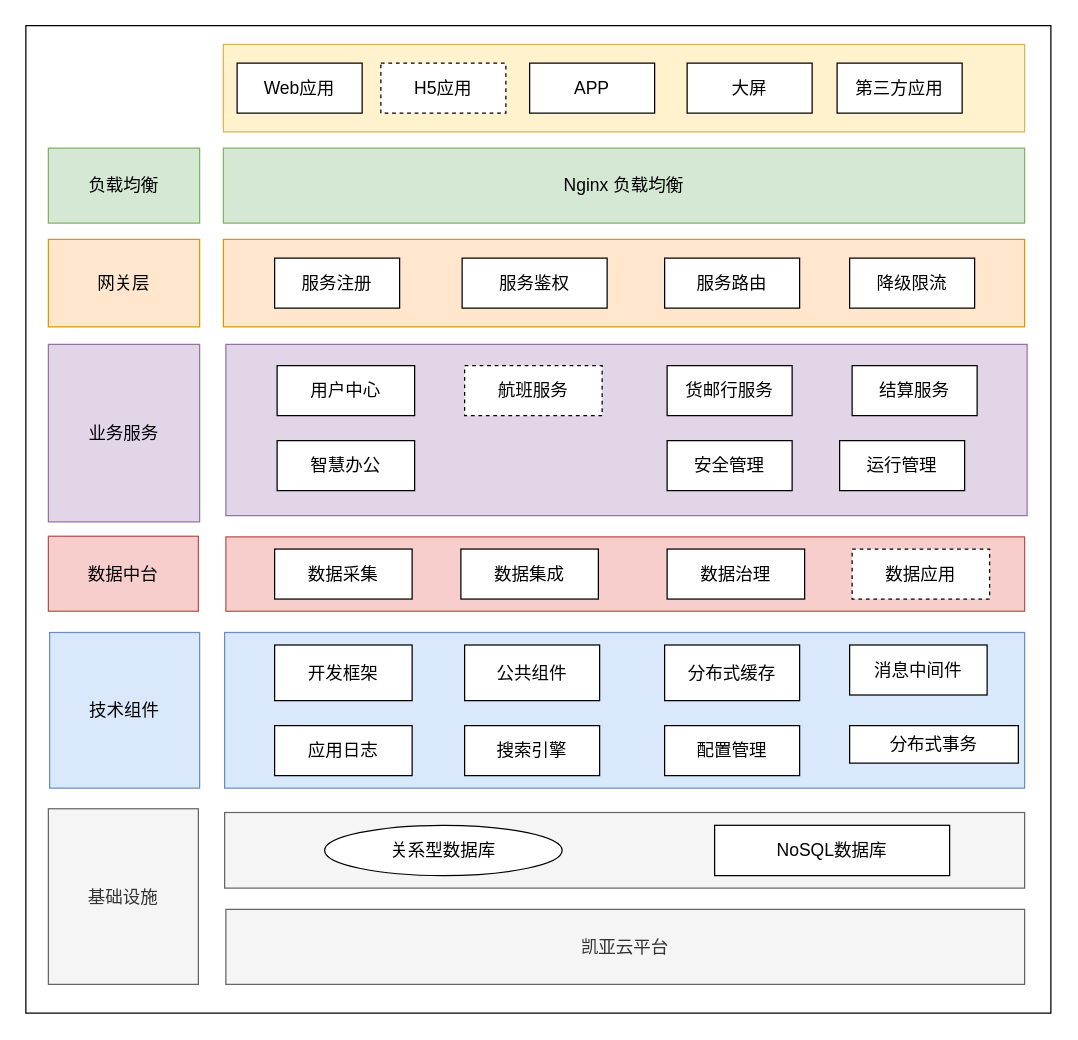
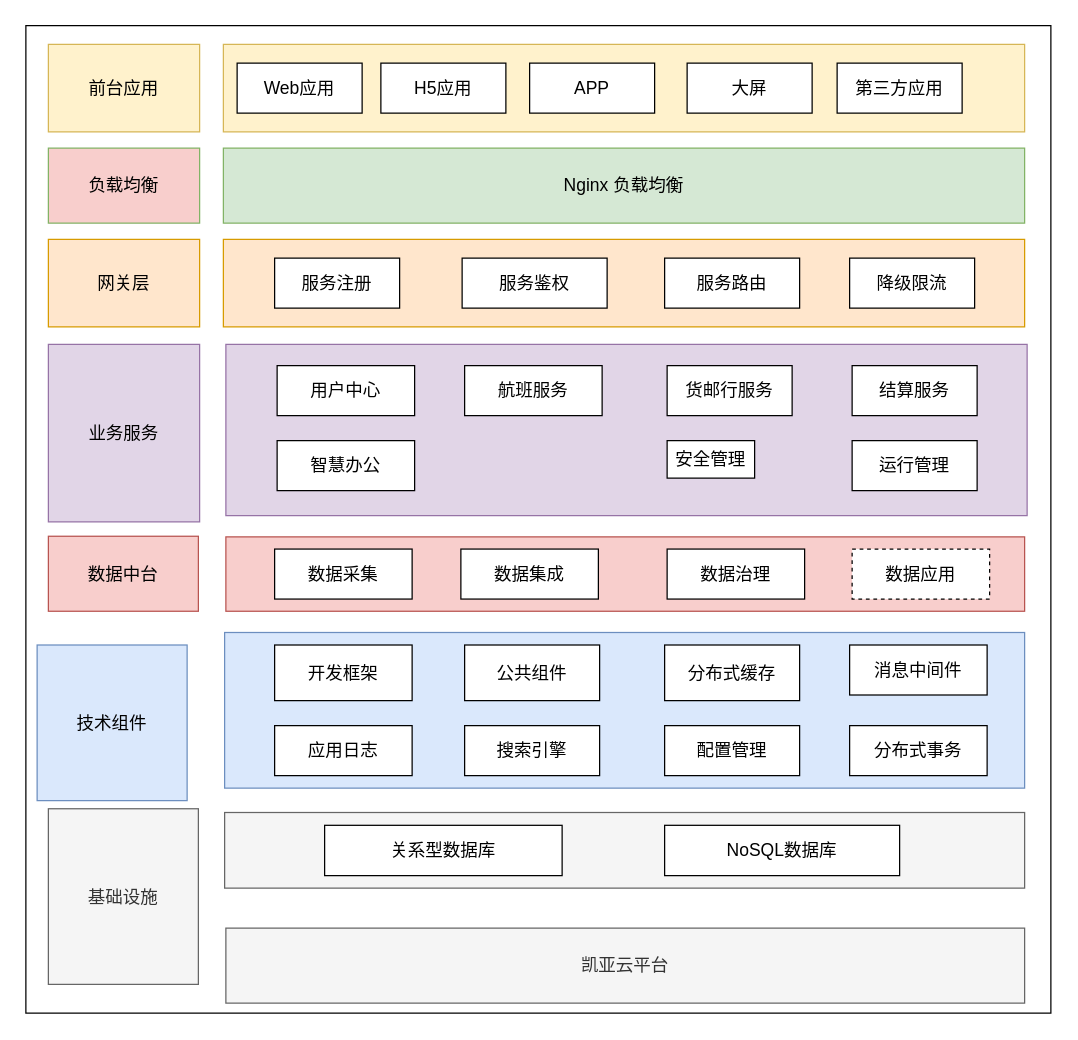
  <mxCell id="0" />
  <mxCell id="1" parent="0" />
  <mxCell id="2" value="" style="rounded=0;whiteSpace=wrap;html=1;sketch=0;fontSize=13;labelBorderColor=none;fontColor=none;noLabel=1;fillColor=none;" vertex="1" parent="1"><mxGeometry x="20" y="20" width="820" height="790" as="geometry" /></mxCell>
- <mxCell id="3" value="技术组件" style="rounded=0;whiteSpace=wrap;html=1;fontSize=14;fillColor=#dae8fc;strokeColor=#6c8ebf;" parent="1" vertex="1"><mxGeometry x="39" y="505.5" width="120" height="124.5" as="geometry" /></mxCell>
+ <mxCell id="3" value="技术组件" style="rounded=0;whiteSpace=wrap;html=1;fontSize=14;fillColor=#dae8fc;strokeColor=#6c8ebf;" parent="1" vertex="1"><mxGeometry x="29" y="515.5" width="120" height="124.5" as="geometry" /></mxCell>
  <mxCell id="4" value="" style="rounded=0;whiteSpace=wrap;html=1;fontSize=14;fillColor=#dae8fc;strokeColor=#6c8ebf;" parent="1" vertex="1"><mxGeometry x="179" y="505.5" width="640" height="124.5" as="geometry" /></mxCell>
  <mxCell id="5" value="基础设施" style="rounded=0;whiteSpace=wrap;html=1;fontSize=14;fillColor=#f5f5f5;fontColor=#333333;strokeColor=#666666;" parent="1" vertex="1"><mxGeometry x="38" y="646.5" width="120" height="140.5" as="geometry" /></mxCell>
  <mxCell id="6" value="" style="rounded=0;whiteSpace=wrap;html=1;fontSize=14;fillColor=#f5f5f5;strokeColor=#666666;fontColor=#333333;" parent="1" vertex="1"><mxGeometry x="179" y="649.5" width="640" height="60.5" as="geometry" /></mxCell>
  <mxCell id="7" value="业务服务" style="rounded=0;whiteSpace=wrap;html=1;fontSize=14;fillColor=#e1d5e7;strokeColor=#9673a6;" parent="1" vertex="1"><mxGeometry x="38" y="275" width="121" height="142" as="geometry" /></mxCell>
  <mxCell id="8" value="" style="rounded=0;whiteSpace=wrap;html=1;fontSize=14;fillColor=#e1d5e7;strokeColor=#9673a6;" parent="1" vertex="1"><mxGeometry x="180" y="275" width="641" height="137" as="geometry" /></mxCell>
  <mxCell id="9" value="" style="rounded=0;whiteSpace=wrap;html=1;fontSize=14;fillColor=#fff2cc;strokeColor=#d6b656;" parent="1" vertex="1"><mxGeometry x="178" y="35" width="641" height="70" as="geometry" /></mxCell>
  <mxCell id="10" value="" style="rounded=0;whiteSpace=wrap;html=1;fontSize=14;fillColor=#f8cecc;strokeColor=#b85450;" parent="1" vertex="1"><mxGeometry x="180" y="429" width="639" height="59.5" as="geometry" /></mxCell>
+ <mxCell id="11" value="前台应用" style="rounded=0;whiteSpace=wrap;html=1;fontSize=14;fillColor=#fff2cc;strokeColor=#d6b656;" parent="1" vertex="1"><mxGeometry x="38" y="35" width="121" height="70" as="geometry" /></mxCell>
  <mxCell id="12" value="熔断限流" style="rounded=0;whiteSpace=wrap;html=1;fontFamily=Helvetica;fontSize=14;" parent="1" vertex="1"><mxGeometry x="439" y="201" width="100" height="40" as="geometry" /></mxCell>
  <mxCell id="13" value="Web应用" style="rounded=0;whiteSpace=wrap;html=1;fontFamily=Helvetica;fontSize=14;" vertex="1" parent="1"><mxGeometry x="189" y="50" width="100" height="40" as="geometry" /></mxCell>
- <mxCell id="14" value="H5应用" style="rounded=0;whiteSpace=wrap;html=1;fontFamily=Helvetica;fontSize=14;fontStyle=0;dashed=1;" vertex="1" parent="1"><mxGeometry x="304" y="50" width="100" height="40" as="geometry" /></mxCell>
+ <mxCell id="14" value="H5应用" style="rounded=0;whiteSpace=wrap;html=1;fontFamily=Helvetica;fontSize=14;fontStyle=0" vertex="1" parent="1"><mxGeometry x="304" y="50" width="100" height="40" as="geometry" /></mxCell>
  <mxCell id="15" value="APP" style="rounded=0;whiteSpace=wrap;html=1;fontFamily=Helvetica;fontSize=14;fontStyle=0" vertex="1" parent="1"><mxGeometry x="423" y="50" width="100" height="40" as="geometry" /></mxCell>
  <mxCell id="16" value="第三方应用" style="rounded=0;whiteSpace=wrap;html=1;fontFamily=Helvetica;fontSize=14;fontStyle=0" vertex="1" parent="1"><mxGeometry x="669" y="50" width="100" height="40" as="geometry" /></mxCell>
  <mxCell id="17" value="" style="rounded=0;whiteSpace=wrap;html=1;fontSize=14;fillColor=#ffe6cc;strokeColor=#d79b00;" vertex="1" parent="1"><mxGeometry x="178" y="191" width="641" height="70" as="geometry" /></mxCell>
  <mxCell id="18" value="服务注册" style="rounded=0;whiteSpace=wrap;html=1;fontFamily=Helvetica;fontSize=14;fontStyle=0" vertex="1" parent="1"><mxGeometry x="219" y="206" width="100" height="40" as="geometry" /></mxCell>
  <mxCell id="19" value="服务鉴权" style="rounded=0;whiteSpace=wrap;html=1;fontFamily=Helvetica;fontSize=14;fontStyle=0" vertex="1" parent="1"><mxGeometry x="369" y="206" width="116" height="40" as="geometry" /></mxCell>
  <mxCell id="20" value="网关层" style="rounded=0;whiteSpace=wrap;html=1;fontSize=14;fillColor=#ffe6cc;strokeColor=#d79b00;" vertex="1" parent="1"><mxGeometry x="38" y="191" width="121" height="70" as="geometry" /></mxCell>
  <mxCell id="21" value="数据中台" style="rounded=0;whiteSpace=wrap;html=1;fontSize=14;fillColor=#f8cecc;strokeColor=#b85450;" vertex="1" parent="1"><mxGeometry x="38" y="428.5" width="120" height="60" as="geometry" /></mxCell>
- <mxCell id="22" value="凯亚云平台" style="rounded=0;whiteSpace=wrap;html=1;fontFamily=Helvetica;fontSize=14;fillColor=#f5f5f5;strokeColor=#666666;fontColor=#333333;" vertex="1" parent="1"><mxGeometry x="180" y="727" width="639" height="60" as="geometry" /></mxCell>
+ <mxCell id="22" value="凯亚云平台" style="rounded=0;whiteSpace=wrap;html=1;fontFamily=Helvetica;fontSize=14;fillColor=#f5f5f5;strokeColor=#666666;fontColor=#333333;" vertex="1" parent="1"><mxGeometry x="180" y="742" width="639" height="60" as="geometry" /></mxCell>
  <mxCell id="23" value="用户中心" style="rounded=0;whiteSpace=wrap;html=1;fontFamily=Helvetica;fontSize=14;" vertex="1" parent="1"><mxGeometry x="221" y="292" width="110" height="40" as="geometry" /></mxCell>
- <mxCell id="24" value="航班服务" style="rounded=0;whiteSpace=wrap;html=1;fontFamily=Helvetica;fontSize=14;dashed=1;" vertex="1" parent="1"><mxGeometry x="371" y="292" width="110" height="40" as="geometry" /></mxCell>
- <mxCell id="25" value="运行管理" style="rounded=0;whiteSpace=wrap;html=1;fontFamily=Helvetica;fontSize=14;" vertex="1" parent="1"><mxGeometry x="671" y="352" width="100" height="40" as="geometry" /></mxCell>
- <mxCell id="26" value="安全管理" style="rounded=0;whiteSpace=wrap;html=1;fontFamily=Helvetica;fontSize=14;" vertex="1" parent="1"><mxGeometry x="533" y="352" width="100" height="40" as="geometry" /></mxCell>
+ <mxCell id="24" value="航班服务" style="rounded=0;whiteSpace=wrap;html=1;fontFamily=Helvetica;fontSize=14;" vertex="1" parent="1"><mxGeometry x="371" y="292" width="110" height="40" as="geometry" /></mxCell>
+ <mxCell id="25" value="运行管理" style="rounded=0;whiteSpace=wrap;html=1;fontFamily=Helvetica;fontSize=14;" vertex="1" parent="1"><mxGeometry x="681" y="352" width="100" height="40" as="geometry" /></mxCell>
+ <mxCell id="26" value="安全管理" style="rounded=0;whiteSpace=wrap;html=1;fontFamily=Helvetica;fontSize=14;" vertex="1" parent="1"><mxGeometry x="533" y="352" width="70" height="30" as="geometry" /></mxCell>
  <mxCell id="27" value="货邮行服务" style="rounded=0;whiteSpace=wrap;html=1;fontFamily=Helvetica;fontSize=14;" vertex="1" parent="1"><mxGeometry x="533" y="292" width="100" height="40" as="geometry" /></mxCell>
  <mxCell id="28" value="结算服务" style="rounded=0;whiteSpace=wrap;html=1;fontFamily=Helvetica;fontSize=14;" vertex="1" parent="1"><mxGeometry x="681" y="292" width="100" height="40" as="geometry" /></mxCell>
  <mxCell id="29" value="智慧办公" style="rounded=0;whiteSpace=wrap;html=1;fontFamily=Helvetica;fontSize=14;" vertex="1" parent="1"><mxGeometry x="221" y="352" width="110" height="40" as="geometry" /></mxCell>
  <mxCell id="30" value="开发框架" style="rounded=0;whiteSpace=wrap;html=1;fontFamily=Helvetica;fontSize=14;" vertex="1" parent="1"><mxGeometry x="219" y="515.5" width="110" height="44.5" as="geometry" /></mxCell>
  <mxCell id="31" value="公共组件" style="rounded=0;whiteSpace=wrap;html=1;fontFamily=Helvetica;fontSize=14;" vertex="1" parent="1"><mxGeometry x="371" y="515.5" width="108" height="44.5" as="geometry" /></mxCell>
  <mxCell id="32" value="消息中间件" style="rounded=0;whiteSpace=wrap;html=1;fontFamily=Helvetica;fontSize=14;" vertex="1" parent="1"><mxGeometry x="679" y="515.5" width="110" height="40" as="geometry" /></mxCell>
  <mxCell id="33" value="分布式缓存" style="rounded=0;whiteSpace=wrap;html=1;fontFamily=Helvetica;fontSize=14;" vertex="1" parent="1"><mxGeometry x="531" y="515.5" width="108" height="44.5" as="geometry" /></mxCell>
- <mxCell id="34" value="分布式事务" style="rounded=0;whiteSpace=wrap;html=1;fontFamily=Helvetica;fontSize=14;" vertex="1" parent="1"><mxGeometry x="679" y="580" width="135" height="30" as="geometry" /></mxCell>
+ <mxCell id="34" value="分布式事务" style="rounded=0;whiteSpace=wrap;html=1;fontFamily=Helvetica;fontSize=14;" vertex="1" parent="1"><mxGeometry x="679" y="580" width="110" height="40" as="geometry" /></mxCell>
  <mxCell id="35" value="应用日志" style="rounded=0;whiteSpace=wrap;html=1;fontFamily=Helvetica;fontSize=14;" vertex="1" parent="1"><mxGeometry x="219" y="580" width="110" height="40" as="geometry" /></mxCell>
  <mxCell id="36" value="搜索引擎" style="rounded=0;whiteSpace=wrap;html=1;fontFamily=Helvetica;fontSize=14;" vertex="1" parent="1"><mxGeometry x="371" y="580" width="108" height="40" as="geometry" /></mxCell>
  <mxCell id="37" value="配置管理" style="rounded=0;whiteSpace=wrap;html=1;fontFamily=Helvetica;fontSize=14;" vertex="1" parent="1"><mxGeometry x="531" y="580" width="108" height="40" as="geometry" /></mxCell>
  <mxCell id="38" value="降级限流" style="rounded=0;whiteSpace=wrap;html=1;fontFamily=Helvetica;fontSize=14;" vertex="1" parent="1"><mxGeometry x="679" y="206" width="100" height="40" as="geometry" /></mxCell>
- <mxCell id="39" value="负载均衡" style="rounded=0;whiteSpace=wrap;html=1;fontSize=14;fillColor=#d5e8d4;strokeColor=#82b366;" vertex="1" parent="1"><mxGeometry x="38" y="118" width="121" height="60" as="geometry" /></mxCell>
+ <mxCell id="39" value="负载均衡" style="rounded=0;whiteSpace=wrap;html=1;fontSize=14;fillColor=#f8cecc;strokeColor=#82b366;" vertex="1" parent="1"><mxGeometry x="38" y="118" width="121" height="60" as="geometry" /></mxCell>
  <mxCell id="40" value="Nginx 负载均衡" style="rounded=0;whiteSpace=wrap;html=1;fontSize=14;fillColor=#d5e8d4;strokeColor=#82b366;" vertex="1" parent="1"><mxGeometry x="178" y="118" width="641" height="60" as="geometry" /></mxCell>
  <mxCell id="41" value="服务路由" style="rounded=0;whiteSpace=wrap;html=1;fontFamily=Helvetica;fontSize=14;fontStyle=0" vertex="1" parent="1"><mxGeometry x="531" y="206" width="108" height="40" as="geometry" /></mxCell>
  <mxCell id="42" value="大屏" style="rounded=0;whiteSpace=wrap;html=1;fontFamily=Helvetica;fontSize=14;fontStyle=0" vertex="1" parent="1"><mxGeometry x="549" y="50" width="100" height="40" as="geometry" /></mxCell>
- <mxCell id="43" value="关系型数据库" style="ellipse;whiteSpace=wrap;html=1;fontFamily=Helvetica;fontSize=14;" vertex="1" parent="1"><mxGeometry x="259" y="659.75" width="190" height="40.25" as="geometry" /></mxCell>
- <mxCell id="44" value="NoSQL数据库" style="rounded=0;whiteSpace=wrap;html=1;fontFamily=Helvetica;fontSize=14;" vertex="1" parent="1"><mxGeometry x="571" y="659.75" width="188" height="40.25" as="geometry" /></mxCell>
+ <mxCell id="43" value="关系型数据库" style="rounded=0;whiteSpace=wrap;html=1;fontFamily=Helvetica;fontSize=14;" vertex="1" parent="1"><mxGeometry x="259" y="659.75" width="190" height="40.25" as="geometry" /></mxCell>
+ <mxCell id="44" value="NoSQL数据库" style="rounded=0;whiteSpace=wrap;html=1;fontFamily=Helvetica;fontSize=14;" vertex="1" parent="1"><mxGeometry x="531" y="659.75" width="188" height="40.25" as="geometry" /></mxCell>
  <mxCell id="45" value="数据采集" style="rounded=0;whiteSpace=wrap;html=1;fontFamily=Helvetica;fontSize=14;" vertex="1" parent="1"><mxGeometry x="219" y="438.75" width="110" height="40" as="geometry" /></mxCell>
  <mxCell id="46" value="数据集成" style="rounded=0;whiteSpace=wrap;html=1;fontFamily=Helvetica;fontSize=14;" vertex="1" parent="1"><mxGeometry x="368" y="438.75" width="110" height="40" as="geometry" /></mxCell>
  <mxCell id="47" value="数据治理" style="rounded=0;whiteSpace=wrap;html=1;fontFamily=Helvetica;fontSize=14;" vertex="1" parent="1"><mxGeometry x="533" y="438.75" width="110" height="40" as="geometry" /></mxCell>
  <mxCell id="48" value="数据应用" style="rounded=0;whiteSpace=wrap;html=1;fontFamily=Helvetica;fontSize=14;dashed=1;" vertex="1" parent="1"><mxGeometry x="681" y="438.75" width="110" height="40" as="geometry" /></mxCell>
